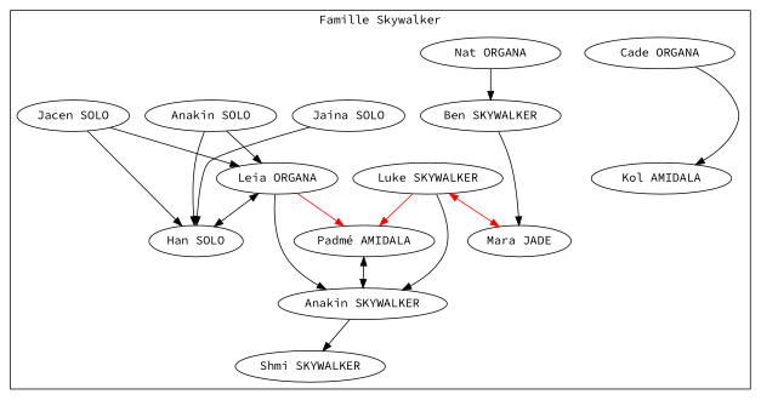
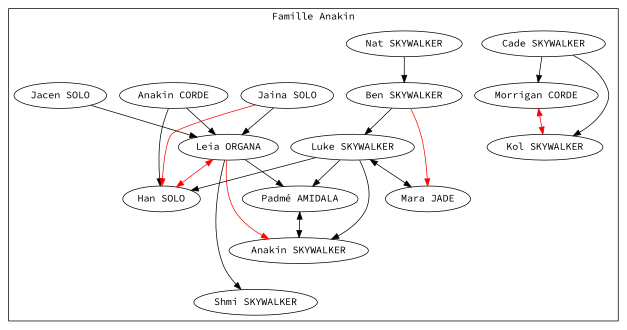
  digraph {
    fontname="Source Code Pro"
    node [fontname="Source Code Pro"]
    edge [fontname="Source Code Pro"]
    "Padmé AMIDALA"
    "Anakin SKYWALKER"
    "Shmi SKYWALKER"
-   "Kol SKYWALKER" [label="Kol AMIDALA"]
+   "Morrigan CORDE"
+   "Kol SKYWALKER"
    "Leia ORGANA"
    "Han SOLO"
    "Ben SKYWALKER"
    "Mara JADE"
    "Luke SKYWALKER"
-   "Cade SKYWALKER" [label="Cade ORGANA"]
-   "Nat SKYWALKER" [label="Nat ORGANA"]
-   "Anakin SOLO"
+   "Cade SKYWALKER"
+   "Nat SKYWALKER"
+   "Anakin SOLO" [label="Anakin CORDE"]
    "Jacen SOLO"
    "Jaina SOLO"
    subgraph cluster_1 {
-     label="Famille Skywalker"
+     label="Famille Anakin"
      "Padmé AMIDALA"
      "Anakin SKYWALKER"
      "Shmi SKYWALKER"
+     "Morrigan CORDE"
      "Kol SKYWALKER"
      "Leia ORGANA"
      "Han SOLO"
      "Ben SKYWALKER"
      "Mara JADE"
      "Luke SKYWALKER"
      "Cade SKYWALKER"
      "Nat SKYWALKER"
      "Anakin SOLO"
      "Jacen SOLO"
      "Jaina SOLO"
    }
    "Padmé AMIDALA" -> "Anakin SKYWALKER" [color=black dir=both]
-   "Anakin SKYWALKER" -> "Shmi SKYWALKER"
-   "Leia ORGANA" -> "Padmé AMIDALA" [color=red]
-   "Leia ORGANA" -> "Anakin SKYWALKER"
-   "Leia ORGANA" -> "Han SOLO" [color=black dir=both]
-   "Ben SKYWALKER" -> "Mara JADE"
-   "Luke SKYWALKER" -> "Padmé AMIDALA" [color=red]
+   "Leia ORGANA" -> "Shmi SKYWALKER"
+   "Morrigan CORDE" -> "Kol SKYWALKER" [color=red dir=both]
+   "Leia ORGANA" -> "Padmé AMIDALA"
+   "Leia ORGANA" -> "Anakin SKYWALKER" [color=red]
+   "Leia ORGANA" -> "Han SOLO" [color=red dir=both]
+   "Ben SKYWALKER" -> "Mara JADE" [color=red]
+   "Ben SKYWALKER" -> "Luke SKYWALKER"
+   "Luke SKYWALKER" -> "Padmé AMIDALA"
    "Luke SKYWALKER" -> "Anakin SKYWALKER"
-   "Luke SKYWALKER" -> "Mara JADE" [color=red dir=both]
+   "Luke SKYWALKER" -> "Mara JADE" [color=black dir=both]
+   "Cade SKYWALKER" -> "Morrigan CORDE"
    "Cade SKYWALKER" -> "Kol SKYWALKER"
    "Nat SKYWALKER" -> "Ben SKYWALKER"
    "Anakin SOLO" -> "Leia ORGANA"
    "Anakin SOLO" -> "Han SOLO"
    "Jacen SOLO" -> "Leia ORGANA"
-   "Jacen SOLO" -> "Han SOLO"
-   "Jaina SOLO" -> "Han SOLO"
+   "Luke SKYWALKER" -> "Han SOLO"
+   "Jaina SOLO" -> "Leia ORGANA"
+   "Jaina SOLO" -> "Han SOLO" [color=red]
  }
